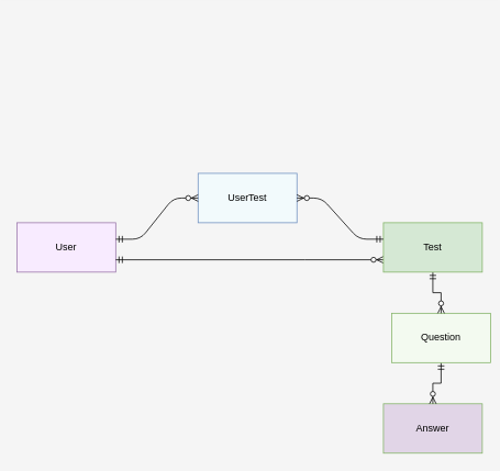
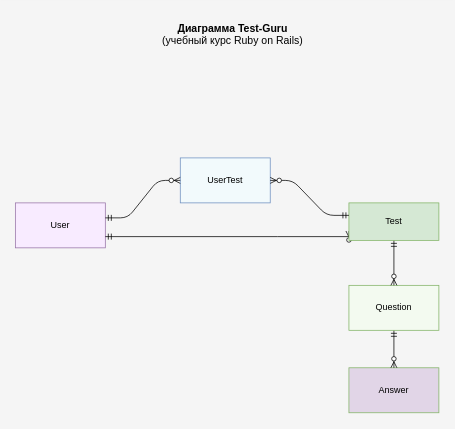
  <mxCell id="0" />
  <mxCell id="1" parent="0" />
  <mxCell id="2" value="User" style="whiteSpace=wrap;html=1;align=center;strokeColor=#9673a6;fillColor=#F8EBFF;" parent="1" vertex="1"><mxGeometry x="20" y="270" width="120" height="60" as="geometry" /></mxCell>
  <mxCell id="3" value="Answer" style="whiteSpace=wrap;html=1;align=center;strokeColor=#82b366;fillColor=#e1d5e7;" parent="1" vertex="1"><mxGeometry x="465" y="490" width="120" height="60" as="geometry" /></mxCell>
  <mxCell id="4" style="edgeStyle=orthogonalEdgeStyle;rounded=0;orthogonalLoop=1;jettySize=auto;html=1;startArrow=ERmandOne;startFill=0;endArrow=ERzeroToMany;endFill=1;" parent="1" source="5" target="3" edge="1"><mxGeometry relative="1" as="geometry" /></mxCell>
- <mxCell id="5" value="Question" style="whiteSpace=wrap;html=1;align=center;strokeColor=#82b366;fillColor=#F3FAF0;" parent="1" vertex="1"><mxGeometry x="475" y="380" width="120" height="60" as="geometry" /></mxCell>
+ <mxCell id="5" value="Question" style="whiteSpace=wrap;html=1;align=center;strokeColor=#82b366;fillColor=#F3FAF0;" parent="1" vertex="1"><mxGeometry x="465" y="380" width="120" height="60" as="geometry" /></mxCell>
  <mxCell id="6" style="edgeStyle=orthogonalEdgeStyle;rounded=0;orthogonalLoop=1;jettySize=auto;html=1;entryX=0.5;entryY=0;entryDx=0;entryDy=0;startArrow=ERmandOne;startFill=0;endArrow=ERzeroToMany;endFill=1;" parent="1" source="8" target="5" edge="1"><mxGeometry relative="1" as="geometry" /></mxCell>
  <mxCell id="7" style="edgeStyle=orthogonalEdgeStyle;rounded=0;orthogonalLoop=1;jettySize=auto;html=1;exitX=0;exitY=0.75;exitDx=0;exitDy=0;startArrow=ERzeroToMany;startFill=1;endArrow=ERmandOne;endFill=0;entryX=1;entryY=0.75;entryDx=0;entryDy=0;" parent="1" source="8" target="2" edge="1"><mxGeometry relative="1" as="geometry"><Array as="points"><mxPoint x="370" y="315" /><mxPoint x="370" y="315" /></Array><mxPoint x="150" y="315" as="targetPoint" /></mxGeometry></mxCell>
- <mxCell id="8" value="Test" style="whiteSpace=wrap;html=1;align=center;fillColor=#d5e8d4;strokeColor=#82b366;" parent="1" vertex="1"><mxGeometry x="465" y="270" width="120" height="60" as="geometry" /></mxCell>
+ <mxCell id="8" value="Test" style="whiteSpace=wrap;html=1;align=center;fillColor=#d5e8d4;strokeColor=#82b366;" parent="1" vertex="1"><mxGeometry x="465" y="270" width="120" height="50" as="geometry" /></mxCell>
  <mxCell id="9" value="UserTest" style="whiteSpace=wrap;html=1;align=center;strokeColor=#6c8ebf;fillColor=#F2FAFC;" parent="1" vertex="1"><mxGeometry x="240" y="210" width="120" height="60" as="geometry" /></mxCell>
  <mxCell id="10" value="" style="edgeStyle=entityRelationEdgeStyle;fontSize=12;html=1;endArrow=ERzeroToMany;startArrow=ERmandOne;entryX=0;entryY=0.5;entryDx=0;entryDy=0;" parent="1" target="9" edge="1"><mxGeometry width="100" height="100" relative="1" as="geometry"><mxPoint x="140" y="290" as="sourcePoint" /><mxPoint x="555" y="470" as="targetPoint" /></mxGeometry></mxCell>
  <mxCell id="11" value="" style="edgeStyle=entityRelationEdgeStyle;fontSize=12;html=1;endArrow=ERmandOne;startArrow=ERzeroToMany;exitX=1;exitY=0.5;exitDx=0;exitDy=0;entryX=0;entryY=0.333;entryDx=0;entryDy=0;startFill=1;endFill=0;entryPerimeter=0;" parent="1" source="9" target="8" edge="1"><mxGeometry width="100" height="100" relative="1" as="geometry"><mxPoint x="515" y="520" as="sourcePoint" /><mxPoint x="595" y="520" as="targetPoint" /></mxGeometry></mxCell>
+ <mxCell id="12" value="&lt;font style=&quot;font-size: 14px&quot;&gt;&lt;b&gt;Диаграмма Test-Guru&lt;/b&gt; &lt;br&gt;(учебный курс Ruby on Rails)&lt;/font&gt;" style="text;html=1;strokeColor=none;fillColor=none;align=center;verticalAlign=middle;whiteSpace=wrap;rounded=0;" parent="1" vertex="1"><mxGeometry x="60" y="20" width="500" height="50" as="geometry" /></mxCell>
